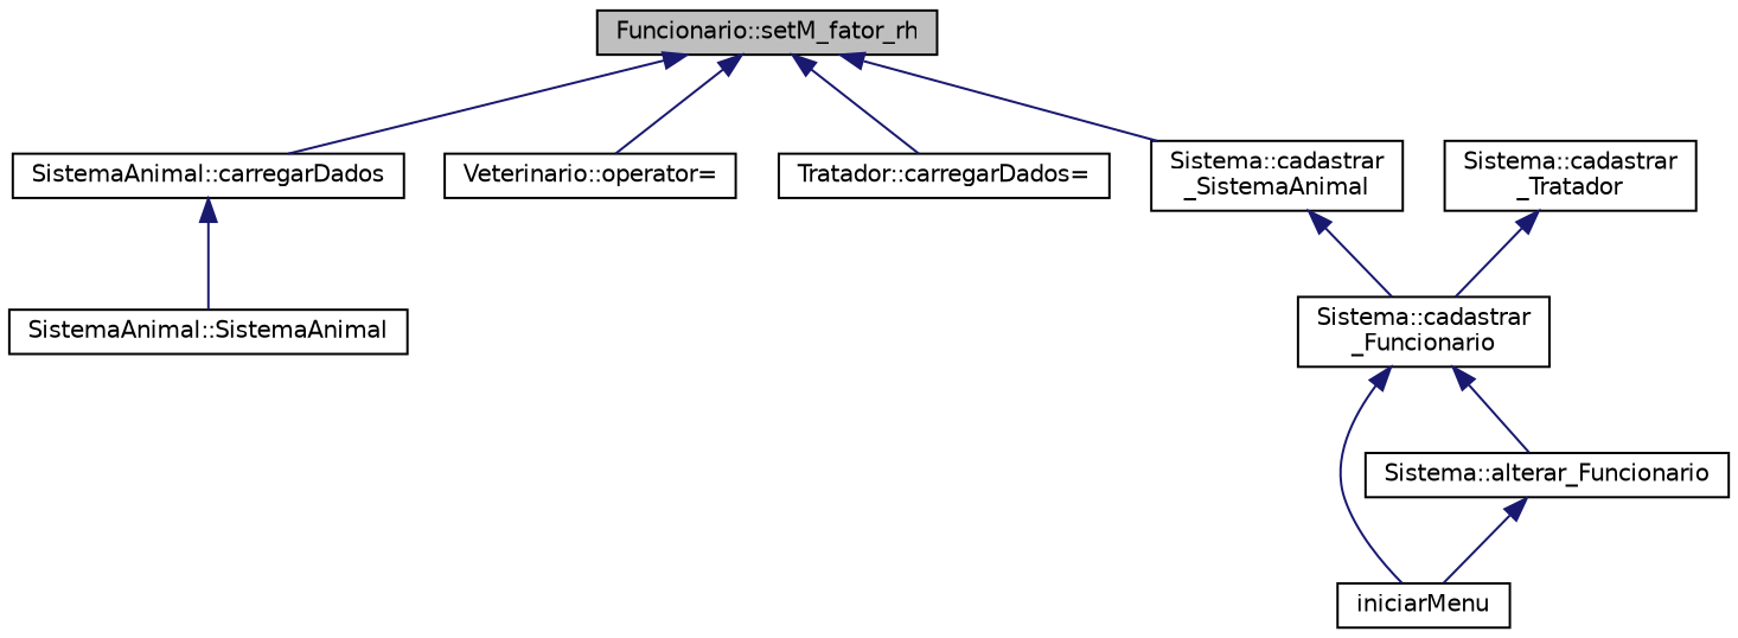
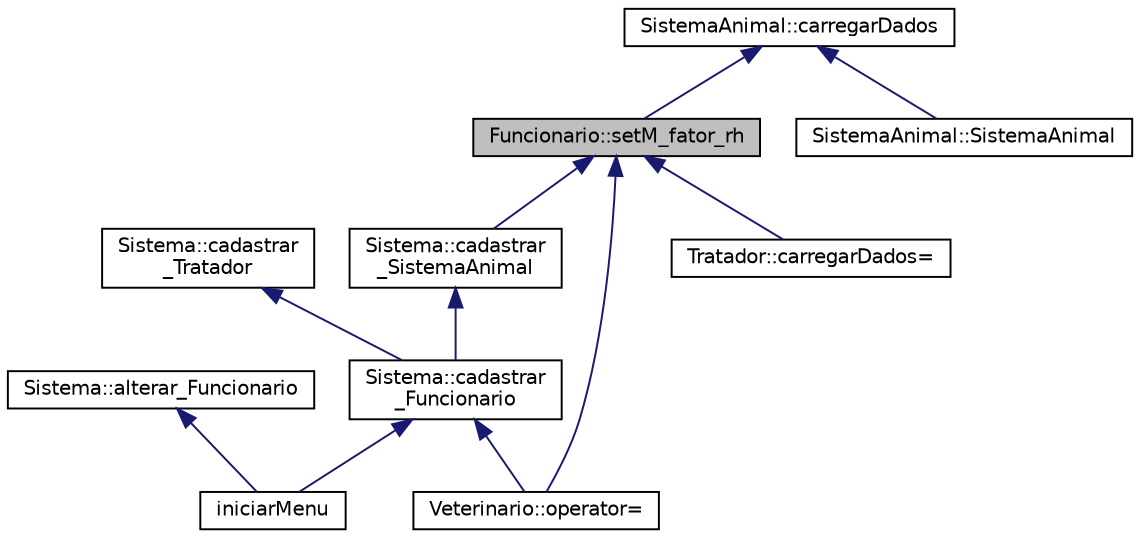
  digraph {
    rankdir=TB
    node [color=black fillcolor=white fontname=Helvetica fontsize=10 shape=record style=filled]
    edge [color=midnightblue dir=back fontname=Helvetica fontsize=10 labelfontname=Helvetica labelfontsize=10 style=solid]
    n1 [fillcolor=grey75 fontcolor=black height=0.2 label="Funcionario::setM_fator_rh" width=0.4]
    n2 [height=0.2 label="Sistema::cadastrar\l_SistemaAnimal" width=0.4]
    n3 [height=0.2 label="SistemaAnimal::carregarDados" width=0.4]
    n4 [height=0.2 label="Veterinario::operator=" width=0.4]
    n5 [height=0.2 label="Tratador::carregarDados=" width=0.4]
    n6 [height=0.2 label="Sistema::cadastrar\l_Tratador" width=0.4]
    n7 [height=0.2 label="Sistema::cadastrar\l_Funcionario" width=0.4]
    n8 [height=0.2 label="SistemaAnimal::SistemaAnimal" width=0.4]
    n9 [height=0.2 label=iniciarMenu width=0.4]
    n10 [height=0.2 label="Sistema::alterar_Funcionario" width=0.4]
    n1 -> n2
-   n1 -> n3
+   n3 -> n1
    n1 -> n4
    n1 -> n5
    n2 -> n7
    n3 -> n8
    n6 -> n7
    n7 -> n9
-   n7 -> n10
+   n7 -> n4
    n10 -> n9
  }
